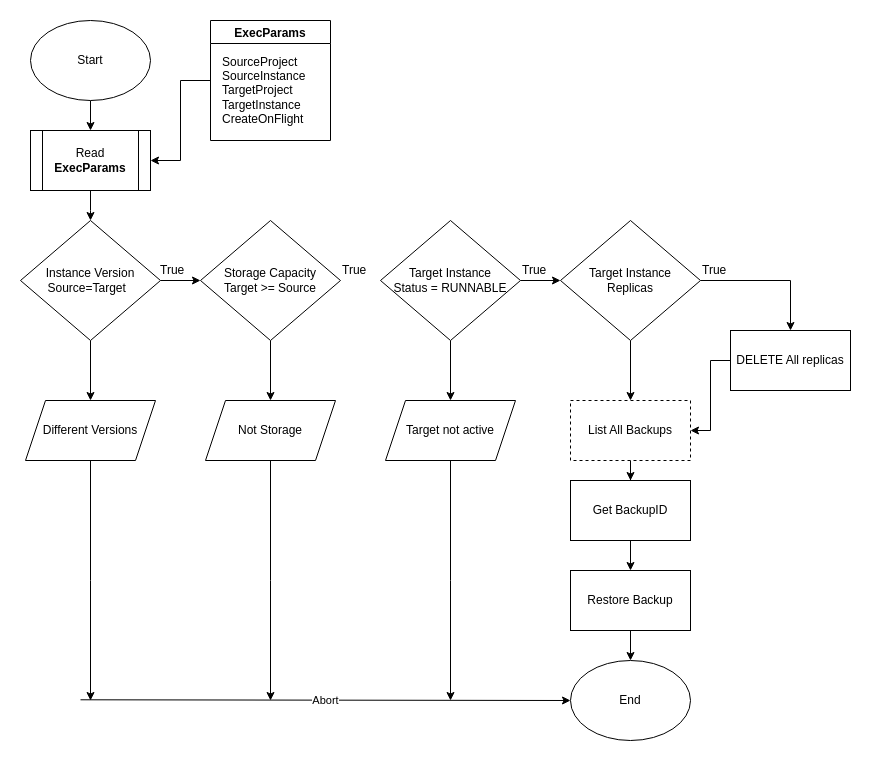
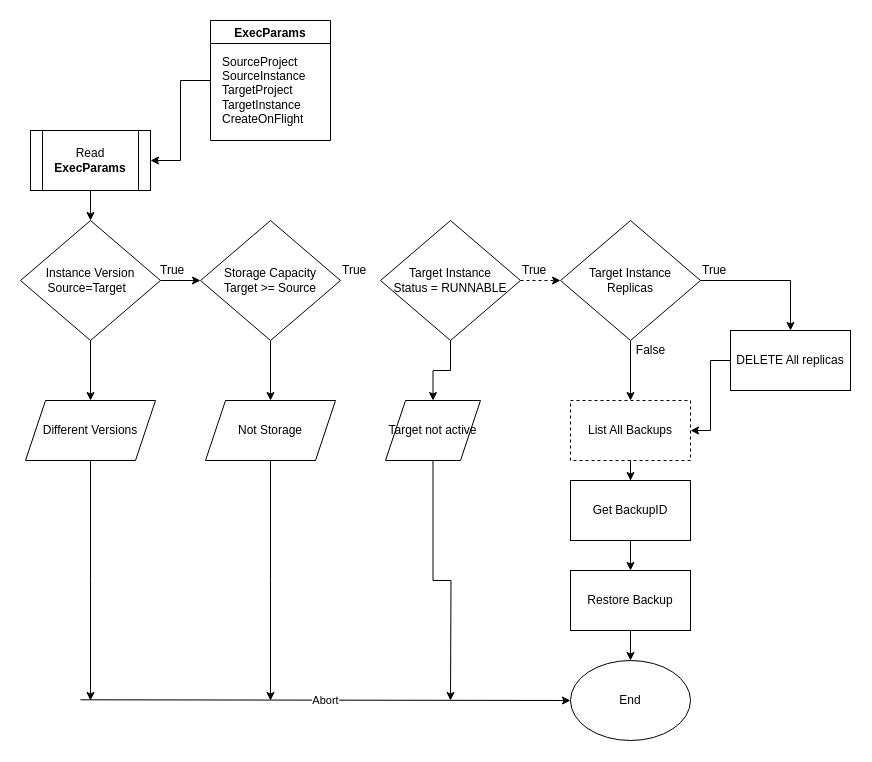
  <mxCell id="0" />
  <mxCell id="1" parent="0" />
- <mxCell id="2" style="edgeStyle=orthogonalEdgeStyle;rounded=0;orthogonalLoop=1;jettySize=auto;html=1;entryX=0.5;entryY=0;entryDx=0;entryDy=0;" edge="1" parent="1" source="3" target="8"><mxGeometry relative="1" as="geometry" /></mxCell>
- <mxCell id="3" value="Start" style="ellipse;whiteSpace=wrap;html=1;" vertex="1" parent="1"><mxGeometry x="30" y="20" width="120" height="80" as="geometry" /></mxCell>
  <mxCell id="4" style="edgeStyle=orthogonalEdgeStyle;rounded=0;orthogonalLoop=1;jettySize=auto;html=1;entryX=1;entryY=0.5;entryDx=0;entryDy=0;" edge="1" parent="1" source="5" target="8"><mxGeometry relative="1" as="geometry" /></mxCell>
  <mxCell id="5" value="ExecParams" style="swimlane;" vertex="1" parent="1"><mxGeometry x="210" y="20" width="120" height="120" as="geometry" /></mxCell>
  <mxCell id="6" value="&lt;span style=&quot;&quot;&gt;SourceProject&lt;/span&gt;&lt;br style=&quot;&quot;&gt;&lt;span style=&quot;&quot;&gt;SourceInstance&lt;br&gt;TargetProject&lt;br&gt;TargetInstance&lt;br&gt;CreateOnFlight&lt;br&gt;&lt;/span&gt;" style="text;html=1;align=left;verticalAlign=middle;resizable=0;points=[];autosize=1;strokeColor=none;fillColor=none;spacingTop=0;spacingBottom=0;spacing=2;spacingLeft=0;" vertex="1" parent="5"><mxGeometry x="10" y="30" width="100" height="80" as="geometry" /></mxCell>
  <mxCell id="7" style="edgeStyle=orthogonalEdgeStyle;rounded=0;orthogonalLoop=1;jettySize=auto;html=1;" edge="1" parent="1" source="8"><mxGeometry relative="1" as="geometry"><mxPoint x="90" y="220" as="targetPoint" /></mxGeometry></mxCell>
  <mxCell id="8" value="Read&lt;br&gt;&lt;span style=&quot;font-weight: 700;&quot;&gt;ExecParams&lt;/span&gt;" style="shape=process;whiteSpace=wrap;html=1;backgroundOutline=1;" vertex="1" parent="1"><mxGeometry x="30" y="130" width="120" height="60" as="geometry" /></mxCell>
  <mxCell id="9" style="edgeStyle=orthogonalEdgeStyle;rounded=0;orthogonalLoop=1;jettySize=auto;html=1;entryX=0;entryY=0.5;entryDx=0;entryDy=0;" edge="1" parent="1" source="11" target="13"><mxGeometry relative="1" as="geometry" /></mxCell>
  <mxCell id="10" style="edgeStyle=orthogonalEdgeStyle;rounded=0;orthogonalLoop=1;jettySize=auto;html=1;entryX=0.5;entryY=0;entryDx=0;entryDy=0;" edge="1" parent="1" source="11" target="35"><mxGeometry relative="1" as="geometry" /></mxCell>
  <mxCell id="11" value="Instance Version&lt;br&gt;&lt;span style=&quot;&quot;&gt;Source=Target&amp;nbsp;&amp;nbsp;&lt;/span&gt;" style="rhombus;whiteSpace=wrap;html=1;" vertex="1" parent="1"><mxGeometry x="20" y="220" width="140" height="120" as="geometry" /></mxCell>
  <mxCell id="12" style="edgeStyle=orthogonalEdgeStyle;rounded=0;orthogonalLoop=1;jettySize=auto;html=1;entryX=0.5;entryY=0;entryDx=0;entryDy=0;" edge="1" parent="1" source="13" target="37"><mxGeometry relative="1" as="geometry" /></mxCell>
  <mxCell id="13" value="Storage Capacity&lt;br&gt;Target &amp;gt;= Source" style="rhombus;whiteSpace=wrap;html=1;" vertex="1" parent="1"><mxGeometry x="200" y="220" width="140" height="120" as="geometry" /></mxCell>
- <mxCell id="14" style="edgeStyle=orthogonalEdgeStyle;rounded=0;orthogonalLoop=1;jettySize=auto;html=1;entryX=0;entryY=0.5;entryDx=0;entryDy=0;" edge="1" parent="1" source="16" target="19"><mxGeometry relative="1" as="geometry" /></mxCell>
+ <mxCell id="14" style="edgeStyle=orthogonalEdgeStyle;rounded=0;orthogonalLoop=1;jettySize=auto;html=1;entryX=0;entryY=0.5;entryDx=0;entryDy=0;dashed=1;" edge="1" parent="1" source="16" target="19"><mxGeometry relative="1" as="geometry" /></mxCell>
  <mxCell id="15" style="edgeStyle=orthogonalEdgeStyle;rounded=0;orthogonalLoop=1;jettySize=auto;html=1;entryX=0.5;entryY=0;entryDx=0;entryDy=0;" edge="1" parent="1" source="16" target="39"><mxGeometry relative="1" as="geometry" /></mxCell>
  <mxCell id="16" value="Target Instance&lt;br&gt;Status = RUNNABLE" style="rhombus;whiteSpace=wrap;html=1;" vertex="1" parent="1"><mxGeometry x="380" y="220" width="140" height="120" as="geometry" /></mxCell>
  <mxCell id="17" style="edgeStyle=orthogonalEdgeStyle;rounded=0;orthogonalLoop=1;jettySize=auto;html=1;entryX=0.5;entryY=0;entryDx=0;entryDy=0;" edge="1" parent="1" source="19" target="23"><mxGeometry relative="1" as="geometry" /></mxCell>
  <mxCell id="18" style="edgeStyle=orthogonalEdgeStyle;rounded=0;orthogonalLoop=1;jettySize=auto;html=1;entryX=0.5;entryY=0;entryDx=0;entryDy=0;" edge="1" parent="1" source="19" target="21"><mxGeometry relative="1" as="geometry" /></mxCell>
  <mxCell id="19" value="Target Instance&lt;br&gt;Replicas" style="rhombus;whiteSpace=wrap;html=1;" vertex="1" parent="1"><mxGeometry x="560" y="220" width="140" height="120" as="geometry" /></mxCell>
  <mxCell id="20" style="edgeStyle=orthogonalEdgeStyle;rounded=0;orthogonalLoop=1;jettySize=auto;html=1;entryX=1;entryY=0.5;entryDx=0;entryDy=0;" edge="1" parent="1" source="21" target="23"><mxGeometry relative="1" as="geometry" /></mxCell>
  <mxCell id="21" value="DELETE All replicas" style="whiteSpace=wrap;html=1;" vertex="1" parent="1"><mxGeometry x="730" y="330" width="120" height="60" as="geometry" /></mxCell>
  <mxCell id="22" style="edgeStyle=orthogonalEdgeStyle;rounded=0;orthogonalLoop=1;jettySize=auto;html=1;entryX=0.5;entryY=0;entryDx=0;entryDy=0;" edge="1" parent="1" source="23" target="30"><mxGeometry relative="1" as="geometry" /></mxCell>
  <mxCell id="23" value="List All Backups" style="whiteSpace=wrap;html=1;dashed=1;" vertex="1" parent="1"><mxGeometry x="570" y="400" width="120" height="60" as="geometry" /></mxCell>
  <mxCell id="24" value="True" style="text;html=1;align=left;verticalAlign=middle;resizable=0;points=[];autosize=1;strokeColor=none;fillColor=none;" vertex="1" parent="1"><mxGeometry x="158" y="260" width="40" height="20" as="geometry" /></mxCell>
  <mxCell id="25" value="True" style="text;html=1;align=left;verticalAlign=middle;resizable=0;points=[];autosize=1;strokeColor=none;fillColor=none;" vertex="1" parent="1"><mxGeometry x="340" y="260" width="40" height="20" as="geometry" /></mxCell>
  <mxCell id="26" value="True" style="text;html=1;align=left;verticalAlign=middle;resizable=0;points=[];autosize=1;strokeColor=none;fillColor=none;" vertex="1" parent="1"><mxGeometry x="520" y="260" width="40" height="20" as="geometry" /></mxCell>
  <mxCell id="27" value="True" style="text;html=1;align=left;verticalAlign=middle;resizable=0;points=[];autosize=1;strokeColor=none;fillColor=none;" vertex="1" parent="1"><mxGeometry x="700" y="260" width="40" height="20" as="geometry" /></mxCell>
+ <mxCell id="28" value="False" style="text;html=1;align=center;verticalAlign=middle;resizable=0;points=[];autosize=1;strokeColor=none;fillColor=none;" vertex="1" parent="1"><mxGeometry x="630" y="340" width="40" height="20" as="geometry" /></mxCell>
  <mxCell id="29" value="" style="edgeStyle=orthogonalEdgeStyle;rounded=0;orthogonalLoop=1;jettySize=auto;html=1;" edge="1" parent="1" source="30" target="32"><mxGeometry relative="1" as="geometry" /></mxCell>
  <mxCell id="30" value="Get BackupID" style="rounded=0;whiteSpace=wrap;html=1;" vertex="1" parent="1"><mxGeometry x="570" y="480" width="120" height="60" as="geometry" /></mxCell>
  <mxCell id="31" style="edgeStyle=orthogonalEdgeStyle;rounded=0;orthogonalLoop=1;jettySize=auto;html=1;entryX=0.5;entryY=0;entryDx=0;entryDy=0;" edge="1" parent="1" source="32" target="33"><mxGeometry relative="1" as="geometry" /></mxCell>
  <mxCell id="32" value="Restore Backup" style="rounded=0;whiteSpace=wrap;html=1;" vertex="1" parent="1"><mxGeometry x="570" y="570" width="120" height="60" as="geometry" /></mxCell>
  <mxCell id="33" value="End" style="ellipse;whiteSpace=wrap;html=1;" vertex="1" parent="1"><mxGeometry x="570" y="660" width="120" height="80" as="geometry" /></mxCell>
  <mxCell id="34" style="edgeStyle=orthogonalEdgeStyle;rounded=0;orthogonalLoop=1;jettySize=auto;html=1;" edge="1" parent="1" source="35"><mxGeometry relative="1" as="geometry"><mxPoint x="90" y="700" as="targetPoint" /></mxGeometry></mxCell>
  <mxCell id="35" value="Different Versions" style="shape=parallelogram;perimeter=parallelogramPerimeter;whiteSpace=wrap;html=1;fixedSize=1;" vertex="1" parent="1"><mxGeometry x="25" y="400" width="130" height="60" as="geometry" /></mxCell>
  <mxCell id="36" style="edgeStyle=orthogonalEdgeStyle;rounded=0;orthogonalLoop=1;jettySize=auto;html=1;" edge="1" parent="1" source="37"><mxGeometry relative="1" as="geometry"><mxPoint x="270" y="700" as="targetPoint" /></mxGeometry></mxCell>
  <mxCell id="37" value="Not Storage" style="shape=parallelogram;perimeter=parallelogramPerimeter;whiteSpace=wrap;html=1;fixedSize=1;" vertex="1" parent="1"><mxGeometry x="205" y="400" width="130" height="60" as="geometry" /></mxCell>
  <mxCell id="38" style="edgeStyle=orthogonalEdgeStyle;rounded=0;orthogonalLoop=1;jettySize=auto;html=1;" edge="1" parent="1" source="39"><mxGeometry relative="1" as="geometry"><mxPoint x="450" y="700" as="targetPoint" /></mxGeometry></mxCell>
- <mxCell id="39" value="Target not active" style="shape=parallelogram;perimeter=parallelogramPerimeter;whiteSpace=wrap;html=1;fixedSize=1;" vertex="1" parent="1"><mxGeometry x="385" y="400" width="130" height="60" as="geometry" /></mxCell>
+ <mxCell id="39" value="Target not active" style="shape=parallelogram;perimeter=parallelogramPerimeter;whiteSpace=wrap;html=1;fixedSize=1;" vertex="1" parent="1"><mxGeometry x="385" y="400" width="95" height="60" as="geometry" /></mxCell>
  <mxCell id="40" value="" style="endArrow=classic;html=1;rounded=0;" edge="1" parent="1" target="33"><mxGeometry relative="1" as="geometry"><mxPoint x="80" y="699.29" as="sourcePoint" /><mxPoint x="180" y="699.29" as="targetPoint" /></mxGeometry></mxCell>
  <mxCell id="41" value="Abort" style="edgeLabel;resizable=0;html=1;align=center;verticalAlign=middle;" connectable="0" vertex="1" parent="40"><mxGeometry relative="1" as="geometry" /></mxCell>
